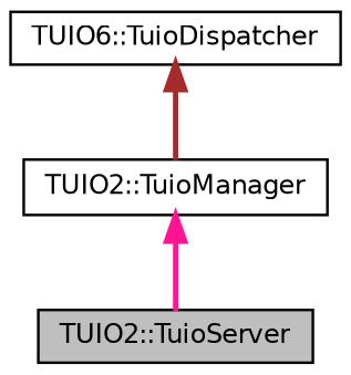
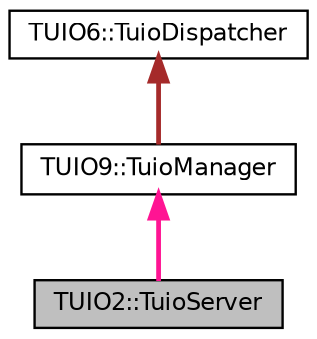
  digraph {
    node [color=black fillcolor=white fontname=Helvetica fontsize=10 shape=record style=filled]
    edge [dir=back fontname=Helvetica fontsize=10 labelfontname=Helvetica labelfontsize=10 style=bold]
    n1 [fillcolor=grey75 fontcolor=black height=0.2 label="TUIO2::TuioServer" width=0.4]
-   n2 [height=0.2 label="TUIO2::TuioManager" width=0.4]
+   n2 [height=0.2 label="TUIO9::TuioManager" width=0.4]
    n3 [height=0.2 label="TUIO6::TuioDispatcher" width=0.4]
    n2 -> n1 [color=deeppink]
    n3 -> n2 [color=brown]
  }
